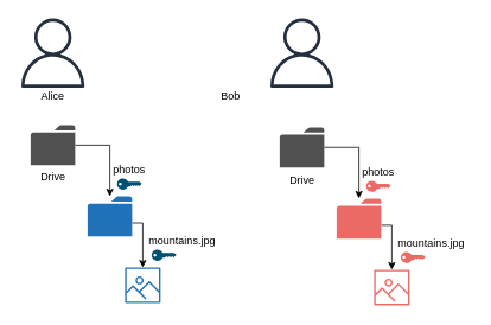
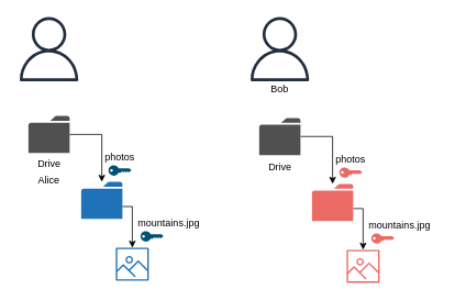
  <mxCell id="0" />
  <mxCell id="1" parent="0" />
  <mxCell id="2" value="" style="outlineConnect=0;fontColor=#232F3E;gradientColor=none;fillColor=#232F3E;strokeColor=none;dashed=0;verticalLabelPosition=bottom;verticalAlign=top;align=center;html=1;fontSize=12;fontStyle=0;aspect=fixed;pointerEvents=1;shape=mxgraph.aws4.user;" parent="1" vertex="1"><mxGeometry x="20" y="20" width="78" height="78" as="geometry" /></mxCell>
- <mxCell id="3" value="Alice" style="text;html=1;strokeColor=none;fillColor=none;align=center;verticalAlign=middle;whiteSpace=wrap;rounded=0;" parent="1" vertex="1"><mxGeometry x="39" y="98" width="40" height="20" as="geometry" /></mxCell>
+ <mxCell id="3" value="Alice" style="text;html=1;strokeColor=none;fillColor=none;align=center;verticalAlign=middle;whiteSpace=wrap;rounded=0;" parent="1" vertex="1"><mxGeometry x="39" y="208" width="40" height="20" as="geometry" /></mxCell>
  <mxCell id="4" style="edgeStyle=orthogonalEdgeStyle;rounded=0;orthogonalLoop=1;jettySize=auto;html=1;" parent="1" source="5" target="7" edge="1"><mxGeometry relative="1" as="geometry"><Array as="points"><mxPoint x="123" y="163" /></Array></mxGeometry></mxCell>
  <mxCell id="5" value="Drive" style="pointerEvents=1;shadow=0;dashed=0;html=1;strokeColor=none;fillColor=#505050;labelPosition=center;verticalLabelPosition=bottom;verticalAlign=top;outlineConnect=0;align=center;shape=mxgraph.office.concepts.folder;" parent="1" vertex="1"><mxGeometry x="34" y="140" width="50" height="45" as="geometry" /></mxCell>
  <mxCell id="6" style="edgeStyle=orthogonalEdgeStyle;rounded=0;orthogonalLoop=1;jettySize=auto;html=1;" parent="1" source="7" target="8" edge="1"><mxGeometry relative="1" as="geometry"><mxPoint x="160" y="265" as="sourcePoint" /><Array as="points"><mxPoint x="160" y="250" /></Array></mxGeometry></mxCell>
  <mxCell id="7" value="" style="pointerEvents=1;shadow=0;dashed=0;html=1;strokeColor=none;labelPosition=center;verticalLabelPosition=bottom;verticalAlign=top;outlineConnect=0;align=center;shape=mxgraph.office.concepts.folder;fillColor=#2072B8;" parent="1" vertex="1"><mxGeometry x="98" y="220" width="50" height="45" as="geometry" /></mxCell>
  <mxCell id="8" value="" style="outlineConnect=0;fontColor=#232F3E;gradientColor=none;strokeColor=none;dashed=0;verticalLabelPosition=bottom;verticalAlign=top;align=center;html=1;fontSize=12;fontStyle=0;aspect=fixed;pointerEvents=1;shape=mxgraph.aws4.container_registry_image;fillColor=#2072B8;" parent="1" vertex="1"><mxGeometry x="140" y="300" width="40" height="40" as="geometry" /></mxCell>
  <mxCell id="9" value="photos" style="text;html=1;strokeColor=none;fillColor=none;align=center;verticalAlign=middle;whiteSpace=wrap;rounded=0;" parent="1" vertex="1"><mxGeometry x="120" y="180" width="50" height="20" as="geometry" /></mxCell>
  <mxCell id="10" value="mountains.jpg" style="text;html=1;strokeColor=none;fillColor=none;align=center;verticalAlign=middle;whiteSpace=wrap;rounded=0;" parent="1" vertex="1"><mxGeometry x="158.89" y="260" width="91.11" height="20" as="geometry" /></mxCell>
  <mxCell id="11" value="" style="outlineConnect=0;fontColor=#232F3E;gradientColor=none;fillColor=#232F3E;strokeColor=none;dashed=0;verticalLabelPosition=bottom;verticalAlign=top;align=center;html=1;fontSize=12;fontStyle=0;aspect=fixed;pointerEvents=1;shape=mxgraph.aws4.user;" parent="1" vertex="1"><mxGeometry x="300" y="20" width="78" height="78" as="geometry" /></mxCell>
- <mxCell id="12" value="Bob" style="text;html=1;strokeColor=none;fillColor=none;align=center;verticalAlign=middle;whiteSpace=wrap;rounded=0;" parent="1" vertex="1"><mxGeometry x="239" y="98" width="40" height="20" as="geometry" /></mxCell>
+ <mxCell id="12" value="Bob" style="text;html=1;strokeColor=none;fillColor=none;align=center;verticalAlign=middle;whiteSpace=wrap;rounded=0;" parent="1" vertex="1"><mxGeometry x="319" y="98" width="40" height="20" as="geometry" /></mxCell>
  <mxCell id="13" value="" style="points=[[0,0.5,0],[0.24,0,0],[0.5,0.28,0],[0.995,0.475,0],[0.5,0.72,0],[0.24,1,0]];verticalLabelPosition=bottom;html=1;verticalAlign=top;aspect=fixed;align=center;pointerEvents=1;shape=mxgraph.cisco19.key;fillColor=#005073;strokeColor=none;" parent="1" vertex="1"><mxGeometry x="131.11" y="200" width="27.78" height="12.5" as="geometry" /></mxCell>
  <mxCell id="14" value="" style="points=[[0,0.5,0],[0.24,0,0],[0.5,0.28,0],[0.995,0.475,0],[0.5,0.72,0],[0.24,1,0]];verticalLabelPosition=bottom;html=1;verticalAlign=top;aspect=fixed;align=center;pointerEvents=1;shape=mxgraph.cisco19.key;fillColor=#005073;strokeColor=none;" parent="1" vertex="1"><mxGeometry x="170" y="280" width="27.78" height="12.5" as="geometry" /></mxCell>
  <mxCell id="15" style="edgeStyle=orthogonalEdgeStyle;rounded=0;orthogonalLoop=1;jettySize=auto;html=1;" parent="1" source="16" target="18" edge="1"><mxGeometry relative="1" as="geometry"><Array as="points"><mxPoint x="403" y="165.5" /></Array></mxGeometry></mxCell>
  <mxCell id="16" value="Drive" style="pointerEvents=1;shadow=0;dashed=0;html=1;strokeColor=none;fillColor=#505050;labelPosition=center;verticalLabelPosition=bottom;verticalAlign=top;outlineConnect=0;align=center;shape=mxgraph.office.concepts.folder;" parent="1" vertex="1"><mxGeometry x="314" y="142.5" width="50" height="45" as="geometry" /></mxCell>
  <mxCell id="17" style="edgeStyle=orthogonalEdgeStyle;rounded=0;orthogonalLoop=1;jettySize=auto;html=1;" parent="1" source="18" target="19" edge="1"><mxGeometry relative="1" as="geometry"><mxPoint x="440" y="267.5" as="sourcePoint" /><Array as="points"><mxPoint x="440" y="252.5" /></Array></mxGeometry></mxCell>
  <mxCell id="18" value="" style="pointerEvents=1;shadow=0;dashed=0;html=1;strokeColor=none;labelPosition=center;verticalLabelPosition=bottom;verticalAlign=top;outlineConnect=0;align=center;shape=mxgraph.office.concepts.folder;fillColor=#EA6B66;" parent="1" vertex="1"><mxGeometry x="378" y="222.5" width="50" height="45" as="geometry" /></mxCell>
  <mxCell id="19" value="" style="outlineConnect=0;fontColor=#232F3E;gradientColor=none;strokeColor=none;dashed=0;verticalLabelPosition=bottom;verticalAlign=top;align=center;html=1;fontSize=12;fontStyle=0;aspect=fixed;pointerEvents=1;shape=mxgraph.aws4.container_registry_image;fillColor=#EA6B66;" parent="1" vertex="1"><mxGeometry x="420" y="302.5" width="40" height="40" as="geometry" /></mxCell>
  <mxCell id="20" value="photos" style="text;html=1;strokeColor=none;fillColor=none;align=center;verticalAlign=middle;whiteSpace=wrap;rounded=0;" parent="1" vertex="1"><mxGeometry x="400" y="182.5" width="50" height="20" as="geometry" /></mxCell>
  <mxCell id="21" value="mountains.jpg" style="text;html=1;strokeColor=none;fillColor=none;align=center;verticalAlign=middle;whiteSpace=wrap;rounded=0;" parent="1" vertex="1"><mxGeometry x="438.89" y="262.5" width="91.11" height="20" as="geometry" /></mxCell>
  <mxCell id="22" value="" style="points=[[0,0.5,0],[0.24,0,0],[0.5,0.28,0],[0.995,0.475,0],[0.5,0.72,0],[0.24,1,0]];verticalLabelPosition=bottom;html=1;verticalAlign=top;aspect=fixed;align=center;pointerEvents=1;shape=mxgraph.cisco19.key;strokeColor=none;fillColor=#EA6B66;" parent="1" vertex="1"><mxGeometry x="411.11" y="202.5" width="27.78" height="12.5" as="geometry" /></mxCell>
  <mxCell id="23" value="" style="points=[[0,0.5,0],[0.24,0,0],[0.5,0.28,0],[0.995,0.475,0],[0.5,0.72,0],[0.24,1,0]];verticalLabelPosition=bottom;html=1;verticalAlign=top;aspect=fixed;align=center;pointerEvents=1;shape=mxgraph.cisco19.key;strokeColor=none;fillColor=#EA6B66;" parent="1" vertex="1"><mxGeometry x="450" y="282.5" width="27.78" height="12.5" as="geometry" /></mxCell>
